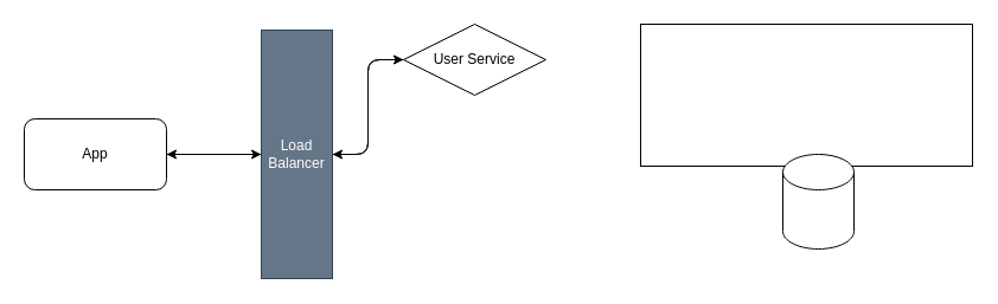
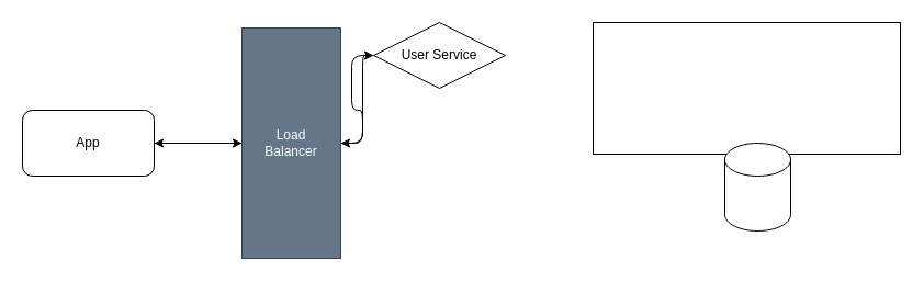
  <mxCell id="0" />
  <mxCell id="1" parent="0" />
  <mxCell id="2" style="edgeStyle=orthogonalEdgeStyle;rounded=1;orthogonalLoop=1;jettySize=auto;html=1;" edge="1" parent="1" source="3" target="6"><mxGeometry relative="1" as="geometry" /></mxCell>
  <mxCell id="3" value="App" style="whiteSpace=wrap;html=1;rounded=1;" vertex="1" parent="1"><mxGeometry x="20" y="100" width="120" height="60" as="geometry" /></mxCell>
  <mxCell id="4" style="edgeStyle=orthogonalEdgeStyle;rounded=1;orthogonalLoop=1;jettySize=auto;html=1;entryX=0;entryY=0.5;entryDx=0;entryDy=0;" edge="1" parent="1" source="6" target="8"><mxGeometry relative="1" as="geometry" /></mxCell>
  <mxCell id="5" style="edgeStyle=orthogonalEdgeStyle;rounded=1;orthogonalLoop=1;jettySize=auto;html=1;" edge="1" parent="1" source="6" target="3"><mxGeometry relative="1" as="geometry" /></mxCell>
- <mxCell id="6" value="Load&lt;br&gt;Balancer" style="rounded=0;whiteSpace=wrap;html=1;fillColor=#647687;strokeColor=#314354;fontColor=#ffffff;" vertex="1" parent="1"><mxGeometry x="220" y="25" width="60" height="210" as="geometry" /></mxCell>
+ <mxCell id="6" value="Load&lt;br&gt;Balancer" style="rounded=0;whiteSpace=wrap;html=1;fillColor=#647687;strokeColor=#314354;fontColor=#ffffff;" vertex="1" parent="1"><mxGeometry x="220" y="25" width="90" height="210" as="geometry" /></mxCell>
  <mxCell id="7" style="edgeStyle=orthogonalEdgeStyle;rounded=1;orthogonalLoop=1;jettySize=auto;html=1;entryX=1;entryY=0.5;entryDx=0;entryDy=0;" edge="1" parent="1" source="8" target="6"><mxGeometry relative="1" as="geometry" /></mxCell>
  <mxCell id="8" value="User Service" style="rhombus;whiteSpace=wrap;html=1;" vertex="1" parent="1"><mxGeometry x="340" y="20" width="120" height="60" as="geometry" /></mxCell>
  <mxCell id="9" value="" style="rounded=0;whiteSpace=wrap;html=1;" vertex="1" parent="1"><mxGeometry x="540" y="20" width="280" height="120" as="geometry" /></mxCell>
  <mxCell id="10" value="" style="shape=cylinder3;whiteSpace=wrap;html=1;boundedLbl=1;backgroundOutline=1;size=15;" vertex="1" parent="1"><mxGeometry x="660" y="130" width="60" height="80" as="geometry" /></mxCell>
